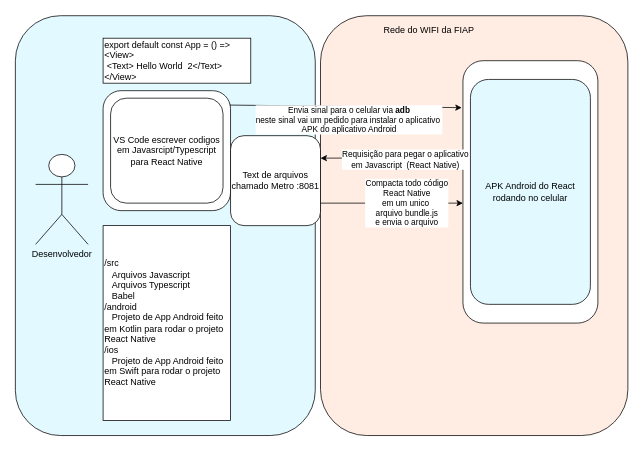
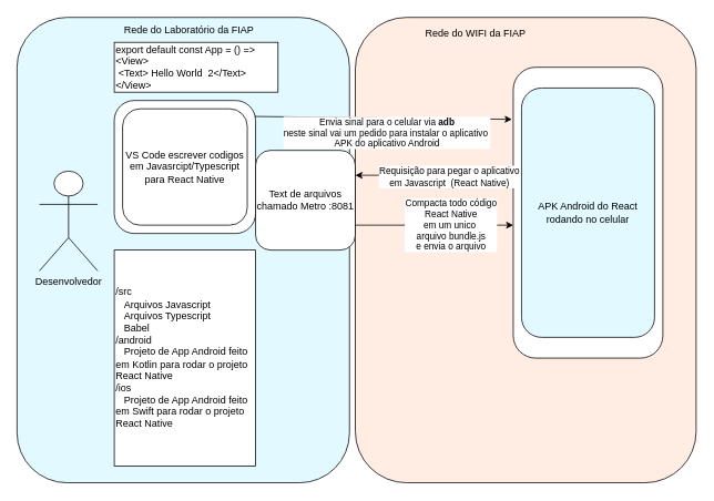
  <mxCell id="0" />
  <mxCell id="1" parent="0" />
  <mxCell id="2" value="" style="rounded=1;whiteSpace=wrap;html=1;fillColor=#E1F9FF;" vertex="1" parent="1"><mxGeometry x="20" width="400" height="560" as="geometry" y="20" /></mxCell>
  <mxCell id="3" value="" style="rounded=1;whiteSpace=wrap;html=1;fillColor=#FFECE3;" vertex="1" parent="1"><mxGeometry x="427" width="410" height="560" as="geometry" y="20" /></mxCell>
  <mxCell id="4" value="" style="group" vertex="1" connectable="0" parent="1"><mxGeometry x="617" y="80" width="180" height="350" as="geometry" /></mxCell>
  <mxCell id="5" value="" style="rounded=1;whiteSpace=wrap;html=1;" vertex="1" parent="4"><mxGeometry width="180" height="350" as="geometry" /></mxCell>
  <mxCell id="6" value="APK Android do React rodando no celular" style="rounded=1;whiteSpace=wrap;html=1;fillColor=#e1f9ff;" vertex="1" parent="4"><mxGeometry x="10" y="25" width="160" height="300" as="geometry" /></mxCell>
  <mxCell id="7" value="Desenvolvedor" style="shape=umlActor;verticalLabelPosition=bottom;verticalAlign=top;html=1;outlineConnect=0;" vertex="1" parent="1"><mxGeometry x="47" y="205" width="70" height="120" as="geometry" /></mxCell>
  <mxCell id="8" value="" style="group" vertex="1" connectable="0" parent="1"><mxGeometry x="137" y="120" width="310" height="190" as="geometry" /></mxCell>
  <mxCell id="9" value="" style="rounded=1;whiteSpace=wrap;html=1;" vertex="1" parent="8"><mxGeometry width="170" height="160" as="geometry" /></mxCell>
  <mxCell id="10" value="VS Code escrever codigos em Javasrcipt/Typescript para React Native" style="rounded=1;whiteSpace=wrap;html=1;" vertex="1" parent="8"><mxGeometry x="10" y="10" width="150" height="140" as="geometry" /></mxCell>
  <mxCell id="11" value="Text de arquivos chamado Metro :8081" style="rounded=1;whiteSpace=wrap;html=1;" vertex="1" parent="8"><mxGeometry x="170" y="60" width="120" height="120" as="geometry" /></mxCell>
  <mxCell id="12" value="/src&lt;div&gt;&amp;nbsp; &amp;nbsp;Arquivos Javascript&lt;/div&gt;&lt;div&gt;&amp;nbsp; &amp;nbsp;Arquivos Typescript&lt;/div&gt;&lt;div&gt;&amp;nbsp; &amp;nbsp;Babel&lt;/div&gt;&lt;div&gt;&lt;div&gt;/android&lt;/div&gt;&lt;div&gt;&lt;span style=&quot;background-color: transparent; color: light-dark(rgb(0, 0, 0), rgb(255, 255, 255));&quot;&gt;&amp;nbsp; &amp;nbsp;Projeto de App Android feito em Kotlin para rodar o projeto React Native&lt;/span&gt;&lt;/div&gt;&lt;div&gt;&lt;span style=&quot;background-color: transparent; color: light-dark(rgb(0, 0, 0), rgb(255, 255, 255));&quot;&gt;/ios&lt;/span&gt;&lt;/div&gt;&lt;div&gt;&amp;nbsp; &amp;nbsp;Projeto de App Android feito em Swift para rodar o projeto React Native&lt;span style=&quot;background-color: transparent; color: light-dark(rgb(0, 0, 0), rgb(255, 255, 255));&quot;&gt;&lt;/span&gt;&lt;/div&gt;&lt;/div&gt;" style="rounded=0;whiteSpace=wrap;html=1;align=left;" vertex="1" parent="1"><mxGeometry x="137" y="300" width="170" height="260" as="geometry" /></mxCell>
  <mxCell id="13" value="" style="endArrow=classic;html=1;rounded=0;exitX=0.993;exitY=0.12;exitDx=0;exitDy=0;entryX=-0.009;entryY=0.179;entryDx=0;entryDy=0;entryPerimeter=0;exitPerimeter=0;" edge="1" parent="1" source="9" target="5"><mxGeometry width="50" height="50" relative="1" as="geometry"><mxPoint x="357" y="280" as="sourcePoint" /><mxPoint x="407" y="230" as="targetPoint" /></mxGeometry></mxCell>
  <mxCell id="14" value="Envia sinal para o celular via &lt;b&gt;adb&lt;/b&gt;&lt;div&gt;neste sinal vai um pedido para instalar o aplicativo&amp;nbsp;&lt;/div&gt;&lt;div&gt;APK do aplicativo Android&lt;/div&gt;" style="edgeLabel;html=1;align=center;verticalAlign=middle;resizable=0;points=[];" vertex="1" connectable="0" parent="13"><mxGeometry x="0.233" y="-1" relative="1" as="geometry"><mxPoint x="-32" y="16" as="offset" /></mxGeometry></mxCell>
  <mxCell id="15" value="export default const App = () =&amp;gt;&amp;nbsp;&lt;div&gt;&amp;lt;View&amp;gt;&lt;/div&gt;&lt;div&gt;&amp;nbsp;&amp;lt;Text&amp;gt; Hello World&amp;nbsp; 2&amp;lt;/Text&amp;gt;&amp;nbsp;&lt;/div&gt;&lt;div&gt;&amp;lt;/View&amp;gt;&lt;/div&gt;" style="rounded=0;whiteSpace=wrap;html=1;align=left;" vertex="1" parent="1"><mxGeometry x="137" y="50" width="197" height="60" as="geometry" /></mxCell>
  <mxCell id="16" value="" style="endArrow=classic;html=1;rounded=0;exitX=0.015;exitY=0.37;exitDx=0;exitDy=0;exitPerimeter=0;entryX=1;entryY=0.25;entryDx=0;entryDy=0;" edge="1" parent="1" source="5" target="11"><mxGeometry width="50" height="50" relative="1" as="geometry"><mxPoint x="357" y="280" as="sourcePoint" /><mxPoint x="407" y="230" as="targetPoint" /></mxGeometry></mxCell>
  <mxCell id="17" value="Requisição para pegar o aplicativo&lt;div&gt;em Javascript&amp;nbsp; (React Native)&lt;/div&gt;" style="edgeLabel;html=1;align=center;verticalAlign=middle;resizable=0;points=[];" vertex="1" connectable="0" parent="16"><mxGeometry x="-0.173" y="2" relative="1" as="geometry"><mxPoint as="offset" /></mxGeometry></mxCell>
  <mxCell id="18" value="" style="endArrow=classic;html=1;rounded=0;exitX=1;exitY=0.75;exitDx=0;exitDy=0;" edge="1" parent="1" source="11"><mxGeometry width="50" height="50" relative="1" as="geometry"><mxPoint x="487" y="290" as="sourcePoint" /><mxPoint x="617" y="270" as="targetPoint" /></mxGeometry></mxCell>
  <mxCell id="19" value="Compacta todo código&lt;div&gt;React Native&lt;div&gt;em um unico&amp;nbsp;&lt;/div&gt;&lt;div&gt;arquivo bundle.js&lt;/div&gt;&lt;/div&gt;&lt;div&gt;e envia o arquivo&lt;/div&gt;" style="edgeLabel;html=1;align=center;verticalAlign=middle;resizable=0;points=[];" vertex="1" connectable="0" parent="18"><mxGeometry x="0.198" y="1" relative="1" as="geometry"><mxPoint as="offset" /></mxGeometry></mxCell>
+ <mxCell id="20" value="Rede do Laboratório da FIAP" style="text;html=1;align=center;verticalAlign=middle;whiteSpace=wrap;rounded=0;" vertex="1" parent="1"><mxGeometry x="97" width="260" height="30" as="geometry" y="20" /></mxCell>
  <mxCell id="21" value="Rede do WIFI da FIAP" style="text;html=1;align=center;verticalAlign=middle;whiteSpace=wrap;rounded=0;" vertex="1" parent="1"><mxGeometry x="442" y="30" width="260" height="20" as="geometry" /></mxCell>
